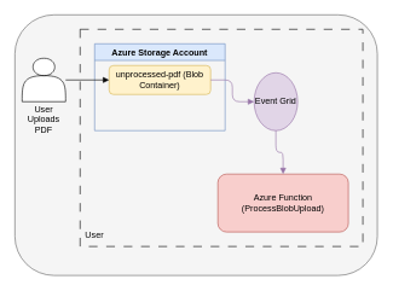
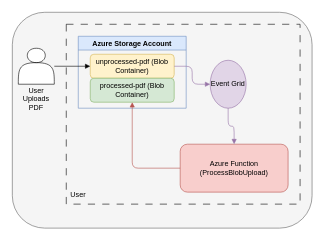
  <mxCell id="0" />
  <mxCell id="1" parent="0" />
  <mxCell id="2" value="" style="whiteSpace=wrap;html=1;rounded=1;fillColor=#f5f5f5;strokeColor=#666666;fontColor=#333333;" vertex="1" parent="1"><mxGeometry x="20" y="20" width="500" height="360" as="geometry" /></mxCell>
  <mxCell id="3" value="Azure Storage Account" style="swimlane;fillColor=#dae8fc;strokeColor=#6c8ebf;" parent="1" vertex="1"><mxGeometry x="130" y="60" width="180" height="120" as="geometry" /></mxCell>
  <mxCell id="4" value="unprocessed-pdf (Blob Container)" style="rounded=1;whiteSpace=wrap;html=1;fillColor=#fff2cc;strokeColor=#d6b656;" parent="3" vertex="1"><mxGeometry x="20" y="30" width="140" height="40" as="geometry" /></mxCell>
+ <mxCell id="5" value="processed-pdf (Blob Container)" style="rounded=1;whiteSpace=wrap;html=1;fillColor=#d5e8d4;strokeColor=#82b366;" parent="3" vertex="1"><mxGeometry x="20" y="70" width="140" height="40" as="geometry" /></mxCell>
  <mxCell id="6" value="Event Grid" style="ellipse;whiteSpace=wrap;html=1;fillColor=#e1d5e7;strokeColor=#9673a6;" parent="1" vertex="1"><mxGeometry x="350" y="100" width="60" height="80" as="geometry" /></mxCell>
  <mxCell id="7" value="Azure Function (ProcessBlobUpload)" style="rounded=1;whiteSpace=wrap;html=1;fillColor=#f8cecc;strokeColor=#b85450;" parent="1" vertex="1"><mxGeometry x="300" y="240" width="180" height="80" as="geometry" /></mxCell>
  <mxCell id="8" style="edgeStyle=orthogonalEdgeStyle;endArrow=block;html=1;strokeColor=#9673a6;" parent="1" source="4" target="6" edge="1"><mxGeometry relative="1" as="geometry" /></mxCell>
  <mxCell id="9" style="edgeStyle=orthogonalEdgeStyle;endArrow=block;html=1;strokeColor=#9673a6;" parent="1" source="6" target="7" edge="1"><mxGeometry relative="1" as="geometry" /></mxCell>
+ <mxCell id="10" style="edgeStyle=orthogonalEdgeStyle;endArrow=block;html=1;strokeColor=#b85450;" parent="1" source="7" target="5" edge="1"><mxGeometry relative="1" as="geometry" /></mxCell>
  <mxCell id="11" value="" style="shape=actor;whiteSpace=wrap;html=1;fillColor=#fff;strokeColor=#000;" parent="1" vertex="1"><mxGeometry x="30" y="80" width="60" height="60" as="geometry" /></mxCell>
  <mxCell id="12" style="edgeStyle=orthogonalEdgeStyle;endArrow=block;html=1;strokeColor=#000;" parent="1" source="11" target="4" edge="1"><mxGeometry relative="1" as="geometry" /></mxCell>
  <mxCell id="13" value="" style="whiteSpace=wrap;html=1;fillColor=none;dashed=1;dashPattern=12 12;" vertex="1" parent="1"><mxGeometry x="110" y="40" width="390" height="300" as="geometry" /></mxCell>
  <mxCell id="14" value="&lt;span style=&quot;color: rgb(0, 0, 0);&quot;&gt;User Uploads PDF&lt;/span&gt;" style="text;strokeColor=none;align=center;fillColor=none;html=1;verticalAlign=middle;whiteSpace=wrap;rounded=0;" vertex="1" parent="1"><mxGeometry x="30" y="150" width="60" height="30" as="geometry" /></mxCell>
  <mxCell id="15" value="&lt;span style=&quot;color: rgb(0, 0, 0);&quot;&gt;User&lt;/span&gt;" style="text;strokeColor=none;align=center;fillColor=none;html=1;verticalAlign=middle;whiteSpace=wrap;rounded=0;" vertex="1" parent="1"><mxGeometry x="100" y="310" width="60" height="30" as="geometry" /></mxCell>
